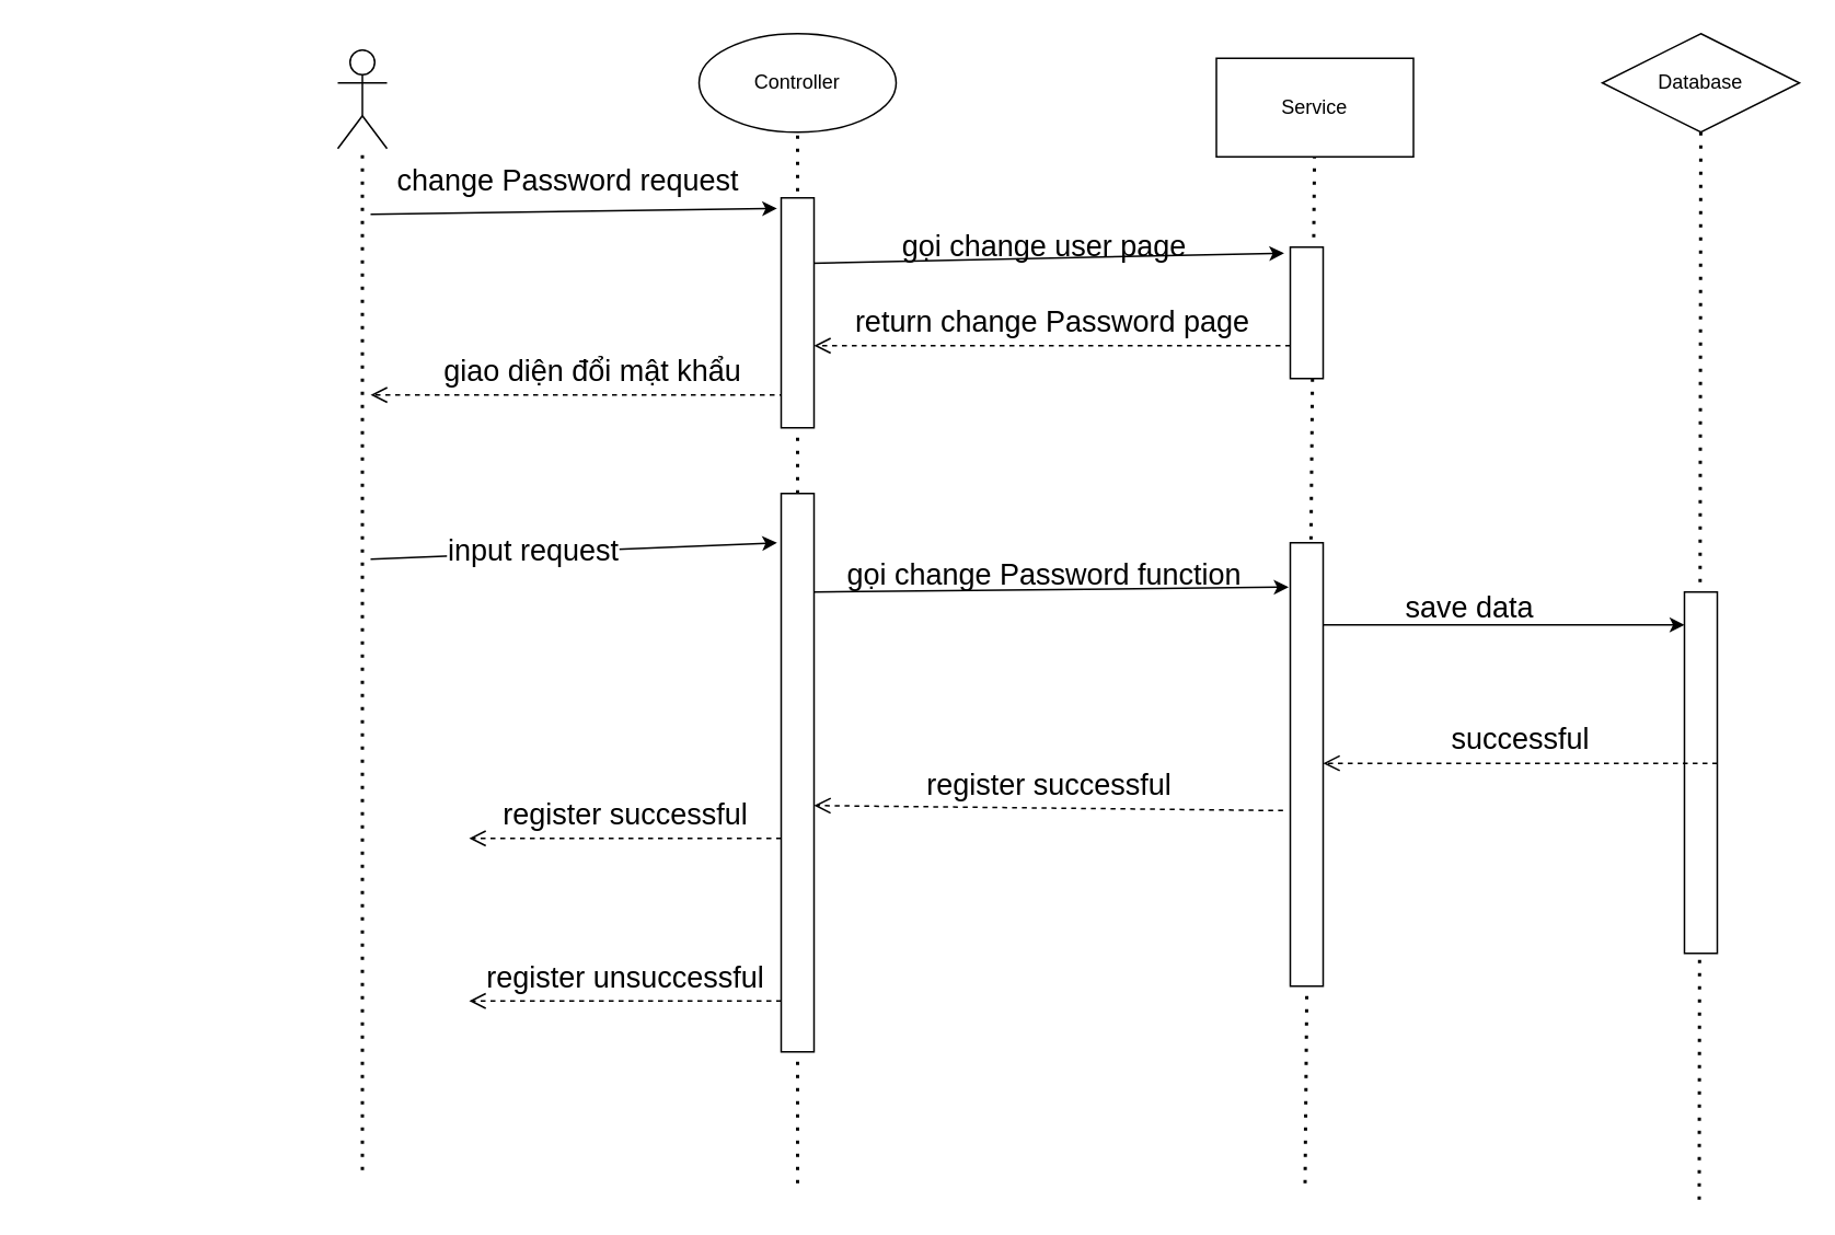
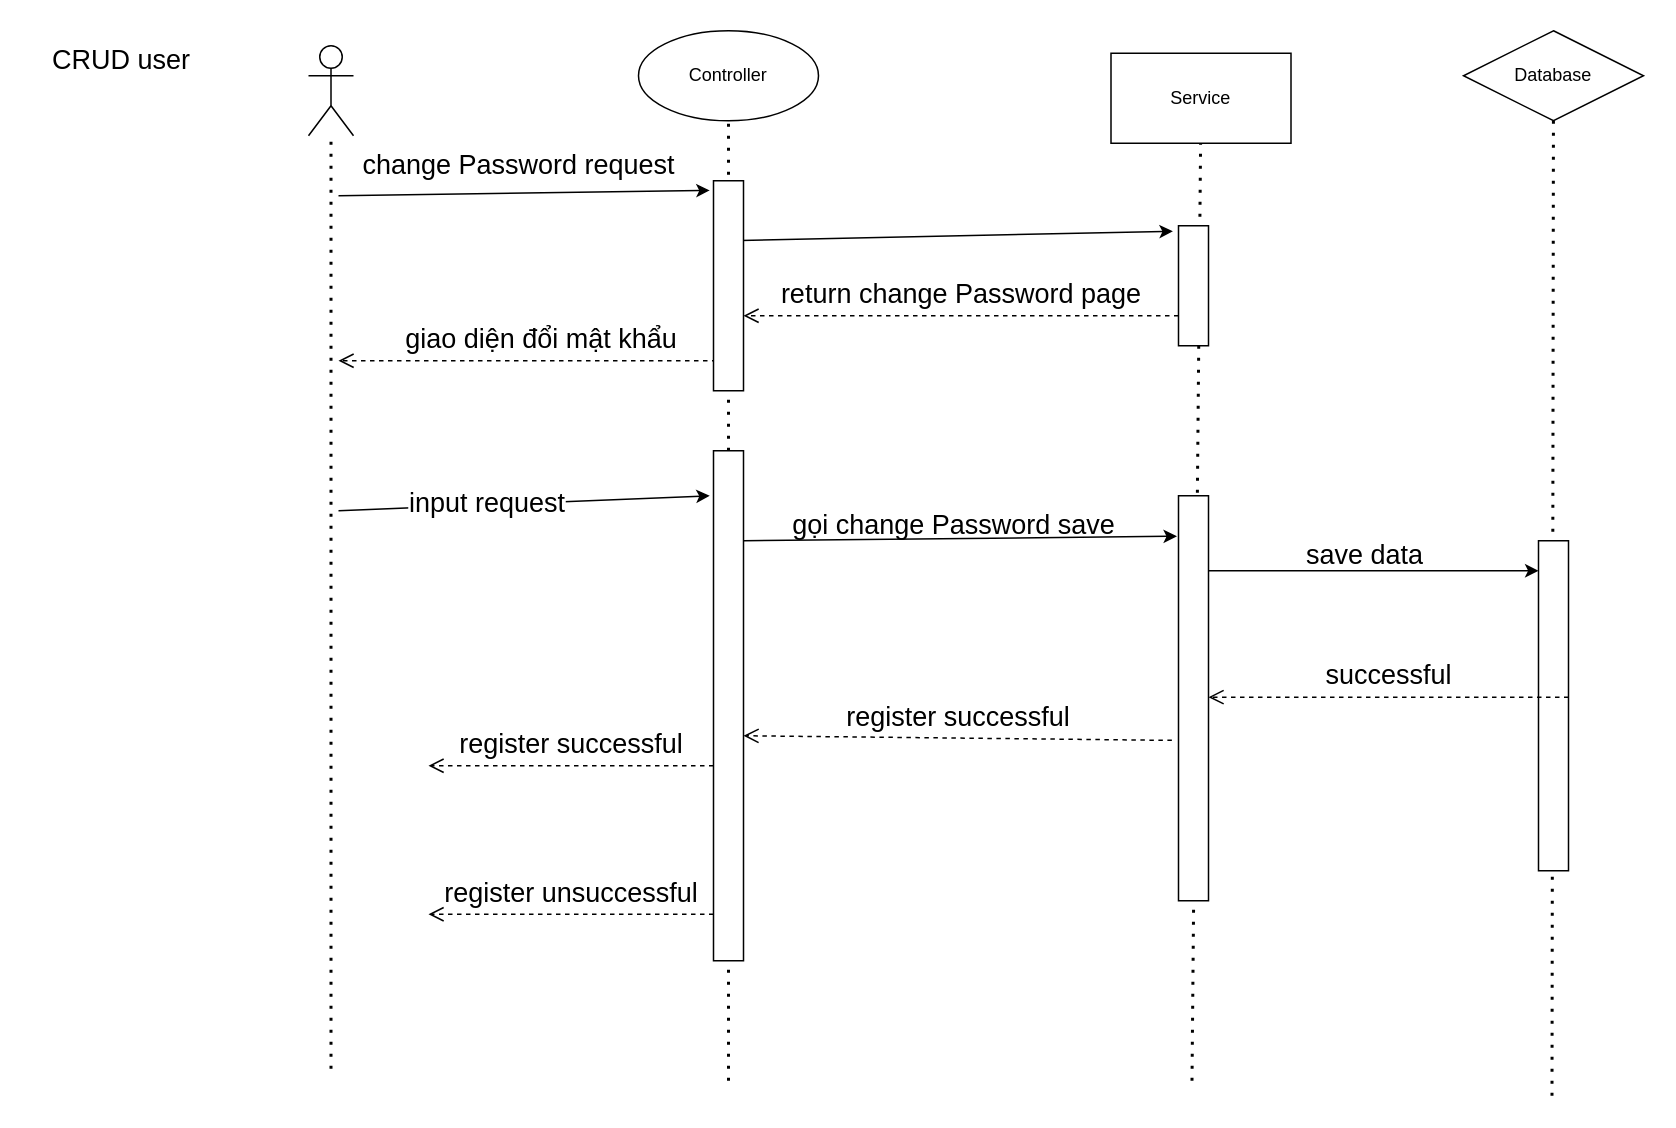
  <mxCell id="0" />
  <mxCell id="1" parent="0" />
  <mxCell id="2" value="" style="shape=umlActor;verticalLabelPosition=bottom;verticalAlign=top;html=1;outlineConnect=0;" vertex="1" parent="1"><mxGeometry x="205" y="30" width="30" height="60" as="geometry" /></mxCell>
  <mxCell id="3" value="Controller" style="ellipse;whiteSpace=wrap;html=1;" vertex="1" parent="1"><mxGeometry x="425" y="20" width="120" height="60" as="geometry" /></mxCell>
  <mxCell id="4" value="Service" style="rounded=0;whiteSpace=wrap;html=1;" vertex="1" parent="1"><mxGeometry x="740" y="35" width="120" height="60" as="geometry" /></mxCell>
  <mxCell id="5" value="Database" style="rhombus;whiteSpace=wrap;html=1;" vertex="1" parent="1"><mxGeometry x="975" y="20" width="120" height="60" as="geometry" /></mxCell>
+ <mxCell id="6" value="&lt;span style=&quot;font-size: 18px;&quot;&gt;CRUD user&lt;/span&gt;" style="text;html=1;align=center;verticalAlign=middle;resizable=0;points=[];autosize=1;strokeColor=none;fillColor=none;" vertex="1" parent="1"><mxGeometry x="20" y="20" width="120" height="40" as="geometry" /></mxCell>
  <mxCell id="7" value="" style="endArrow=none;dashed=1;html=1;dashPattern=1 3;strokeWidth=2;rounded=0;" edge="1" parent="1" target="2"><mxGeometry width="50" height="50" relative="1" as="geometry"><mxPoint x="220" y="712" as="sourcePoint" /><mxPoint x="315" y="120" as="targetPoint" /></mxGeometry></mxCell>
  <mxCell id="8" value="" style="endArrow=none;dashed=1;html=1;dashPattern=1 3;strokeWidth=2;rounded=0;startArrow=none;" edge="1" parent="1" source="22" target="3"><mxGeometry width="50" height="50" relative="1" as="geometry"><mxPoint x="485" y="720" as="sourcePoint" /><mxPoint x="525" y="170" as="targetPoint" /></mxGeometry></mxCell>
  <mxCell id="9" value="" style="endArrow=none;dashed=1;html=1;dashPattern=1 3;strokeWidth=2;rounded=0;" edge="1" parent="1" target="5"><mxGeometry width="50" height="50" relative="1" as="geometry"><mxPoint x="1034" y="730" as="sourcePoint" /><mxPoint x="1034.47" y="80" as="targetPoint" /></mxGeometry></mxCell>
  <mxCell id="10" value="" style="endArrow=none;dashed=1;html=1;dashPattern=1 3;strokeWidth=2;rounded=0;" edge="1" parent="1" target="4"><mxGeometry width="50" height="50" relative="1" as="geometry"><mxPoint x="794" y="720" as="sourcePoint" /><mxPoint x="794.47" y="80" as="targetPoint" /></mxGeometry></mxCell>
  <mxCell id="11" value="" style="endArrow=classic;html=1;rounded=0;entryX=-0.125;entryY=0.046;entryDx=0;entryDy=0;entryPerimeter=0;" edge="1" parent="1" target="17"><mxGeometry width="50" height="50" relative="1" as="geometry"><mxPoint x="225" y="130" as="sourcePoint" /><mxPoint x="455" y="130" as="targetPoint" /></mxGeometry></mxCell>
  <mxCell id="12" value="&lt;font style=&quot;font-size: 18px;&quot;&gt;change Password&amp;nbsp;request&lt;/font&gt;" style="edgeLabel;html=1;align=center;verticalAlign=middle;resizable=0;points=[];" vertex="1" connectable="0" parent="11"><mxGeometry x="-0.203" y="2" relative="1" as="geometry"><mxPoint x="21" y="-17" as="offset" /></mxGeometry></mxCell>
  <mxCell id="13" value="" style="endArrow=classic;html=1;rounded=0;fontSize=18;entryX=-0.187;entryY=0.046;entryDx=0;entryDy=0;entryPerimeter=0;" edge="1" parent="1" target="18"><mxGeometry width="50" height="50" relative="1" as="geometry"><mxPoint x="485" y="160" as="sourcePoint" /><mxPoint x="725" y="160" as="targetPoint" /></mxGeometry></mxCell>
- <mxCell id="14" value="gọi change user page" style="text;html=1;align=center;verticalAlign=middle;resizable=0;points=[];autosize=1;strokeColor=none;fillColor=none;fontSize=18;" vertex="1" parent="1"><mxGeometry x="535" y="130" width="200" height="40" as="geometry" /></mxCell>
  <mxCell id="15" value="return change Password page" style="html=1;verticalAlign=bottom;endArrow=open;dashed=1;endSize=8;rounded=0;fontSize=18;exitX=0;exitY=0.75;exitDx=0;exitDy=0;" edge="1" parent="1" source="18"><mxGeometry relative="1" as="geometry"><mxPoint x="735" y="210" as="sourcePoint" /><mxPoint x="495" y="210" as="targetPoint" /></mxGeometry></mxCell>
  <mxCell id="16" value="giao diện đổi mật khẩu" style="html=1;verticalAlign=bottom;endArrow=open;dashed=1;endSize=8;rounded=0;fontSize=18;" edge="1" parent="1"><mxGeometry relative="1" as="geometry"><mxPoint x="495" y="240" as="sourcePoint" /><mxPoint x="225" y="240" as="targetPoint" /></mxGeometry></mxCell>
  <mxCell id="17" value="" style="rounded=0;whiteSpace=wrap;html=1;fontSize=14;" vertex="1" parent="1"><mxGeometry x="475" y="120" width="20" height="140" as="geometry" /></mxCell>
  <mxCell id="18" value="" style="rounded=0;whiteSpace=wrap;html=1;fontSize=14;" vertex="1" parent="1"><mxGeometry x="785" y="150" width="20" height="80" as="geometry" /></mxCell>
  <mxCell id="19" value="" style="rounded=0;whiteSpace=wrap;html=1;fontSize=14;" vertex="1" parent="1"><mxGeometry x="1025" y="360" width="20" height="220" as="geometry" /></mxCell>
  <mxCell id="20" value="" style="endArrow=classic;html=1;rounded=0;entryX=-0.125;entryY=0.046;entryDx=0;entryDy=0;entryPerimeter=0;" edge="1" parent="1"><mxGeometry width="50" height="50" relative="1" as="geometry"><mxPoint x="225" y="340" as="sourcePoint" /><mxPoint x="472.5" y="330" as="targetPoint" /></mxGeometry></mxCell>
  <mxCell id="21" value="&lt;font style=&quot;font-size: 18px;&quot;&gt;input request&lt;/font&gt;" style="edgeLabel;html=1;align=center;verticalAlign=middle;resizable=0;points=[];" vertex="1" connectable="0" parent="20"><mxGeometry x="-0.203" y="2" relative="1" as="geometry"><mxPoint as="offset" /></mxGeometry></mxCell>
  <mxCell id="22" value="" style="rounded=0;whiteSpace=wrap;html=1;fontSize=14;" vertex="1" parent="1"><mxGeometry x="475" y="300" width="20" height="340" as="geometry" /></mxCell>
  <mxCell id="23" value="" style="endArrow=none;dashed=1;html=1;dashPattern=1 3;strokeWidth=2;rounded=0;" edge="1" parent="1" target="22"><mxGeometry width="50" height="50" relative="1" as="geometry"><mxPoint x="485" y="720" as="sourcePoint" /><mxPoint x="485" y="80" as="targetPoint" /></mxGeometry></mxCell>
  <mxCell id="24" value="" style="endArrow=classic;html=1;rounded=0;fontSize=18;entryX=-0.05;entryY=0.1;entryDx=0;entryDy=0;entryPerimeter=0;" edge="1" parent="1" target="28"><mxGeometry width="50" height="50" relative="1" as="geometry"><mxPoint x="495" y="360" as="sourcePoint" /><mxPoint x="721" y="360" as="targetPoint" /></mxGeometry></mxCell>
- <mxCell id="25" value="gọi&amp;nbsp;change Password function" style="text;html=1;align=center;verticalAlign=middle;resizable=0;points=[];autosize=1;strokeColor=none;fillColor=none;fontSize=18;" vertex="1" parent="1"><mxGeometry x="505" y="330" width="260" height="40" as="geometry" /></mxCell>
+ <mxCell id="25" value="gọi&amp;nbsp;change Password save" style="text;html=1;align=center;verticalAlign=middle;resizable=0;points=[];autosize=1;strokeColor=none;fillColor=none;fontSize=18;" vertex="1" parent="1"><mxGeometry x="505" y="330" width="260" height="40" as="geometry" /></mxCell>
  <mxCell id="26" value="" style="endArrow=classic;html=1;rounded=0;fontSize=18;" edge="1" parent="1"><mxGeometry width="50" height="50" relative="1" as="geometry"><mxPoint x="799" y="380" as="sourcePoint" /><mxPoint x="1025" y="380" as="targetPoint" /></mxGeometry></mxCell>
- <mxCell id="27" value="save data" style="text;html=1;align=center;verticalAlign=middle;resizable=0;points=[];autosize=1;strokeColor=none;fillColor=none;fontSize=18;" vertex="1" parent="1"><mxGeometry x="844" y="350" width="100" height="40" as="geometry" /></mxCell>
+ <mxCell id="27" value="save data" style="text;html=1;align=center;verticalAlign=middle;resizable=0;points=[];autosize=1;strokeColor=none;fillColor=none;fontSize=18;" vertex="1" parent="1"><mxGeometry x="859" y="350" width="100" height="40" as="geometry" /></mxCell>
  <mxCell id="28" value="" style="rounded=0;whiteSpace=wrap;html=1;fontSize=14;" vertex="1" parent="1"><mxGeometry x="785" y="330" width="20" height="270" as="geometry" /></mxCell>
  <mxCell id="29" value="register&amp;nbsp;successful" style="html=1;verticalAlign=bottom;endArrow=open;dashed=1;endSize=8;rounded=0;fontSize=18;exitX=-0.221;exitY=0.604;exitDx=0;exitDy=0;exitPerimeter=0;" edge="1" parent="1" source="28"><mxGeometry relative="1" as="geometry"><mxPoint x="735" y="490" as="sourcePoint" /><mxPoint x="495" y="490" as="targetPoint" /></mxGeometry></mxCell>
  <mxCell id="30" value="register&amp;nbsp;successful" style="html=1;verticalAlign=bottom;endArrow=open;dashed=1;endSize=8;rounded=0;fontSize=18;" edge="1" parent="1"><mxGeometry relative="1" as="geometry"><mxPoint x="475" y="510" as="sourcePoint" /><mxPoint x="285" y="510" as="targetPoint" /></mxGeometry></mxCell>
  <mxCell id="31" value="successful" style="html=1;verticalAlign=bottom;endArrow=open;dashed=1;endSize=8;rounded=0;fontSize=18;" edge="1" parent="1"><mxGeometry relative="1" as="geometry"><mxPoint x="1045" y="464.29" as="sourcePoint" /><mxPoint x="805" y="464.29" as="targetPoint" /></mxGeometry></mxCell>
  <mxCell id="32" value="register unsuccessful" style="html=1;verticalAlign=bottom;endArrow=open;dashed=1;endSize=8;rounded=0;fontSize=18;" edge="1" parent="1"><mxGeometry relative="1" as="geometry"><mxPoint x="475" y="609" as="sourcePoint" /><mxPoint x="285" y="609" as="targetPoint" /></mxGeometry></mxCell>
